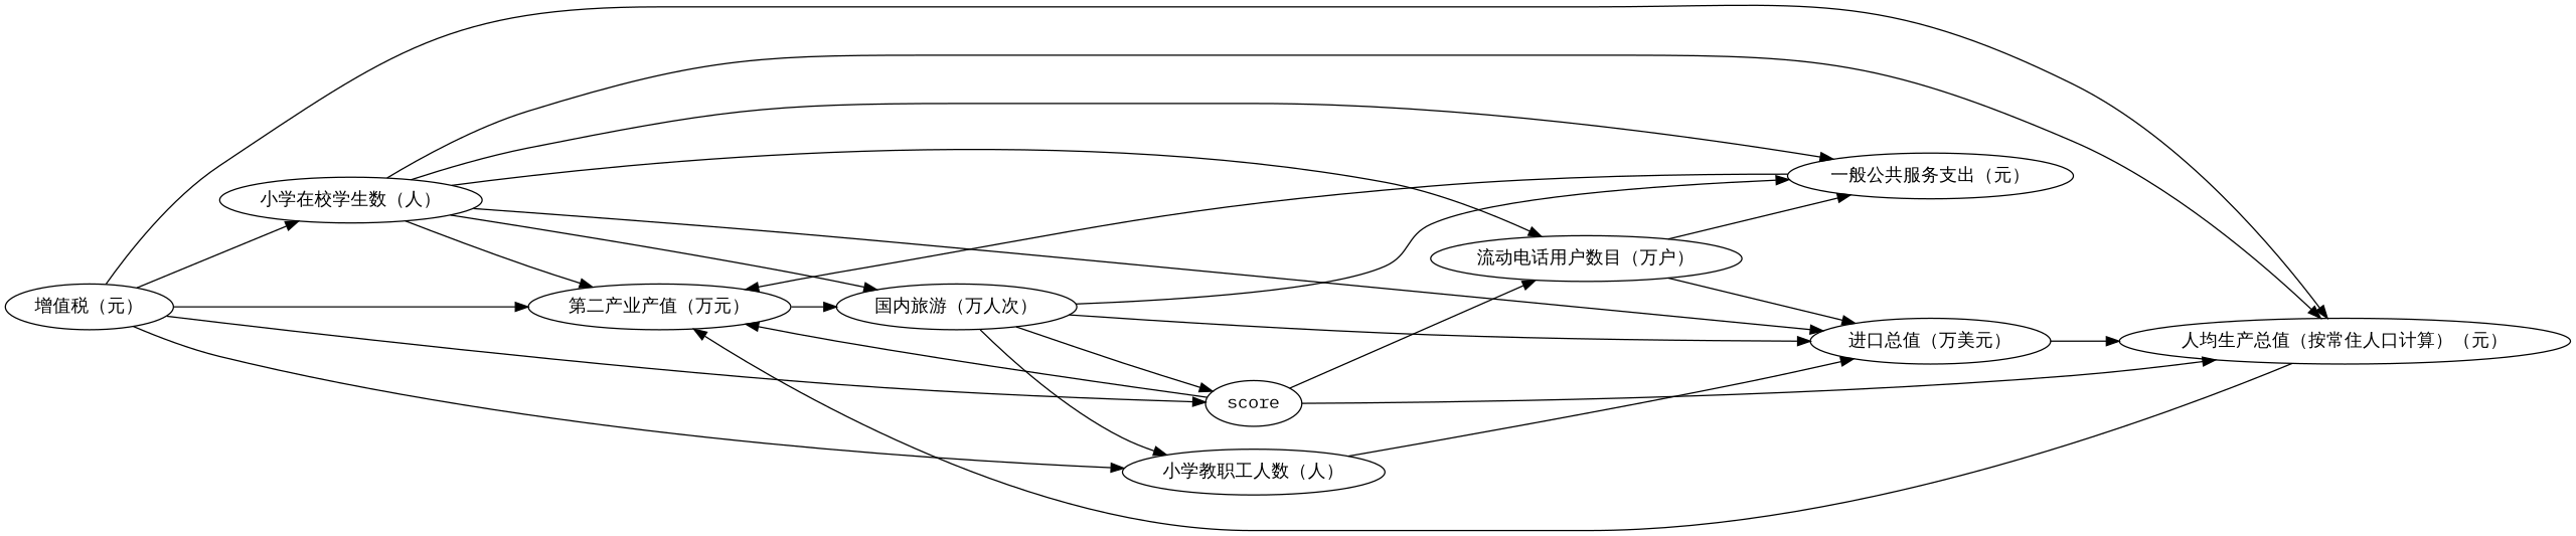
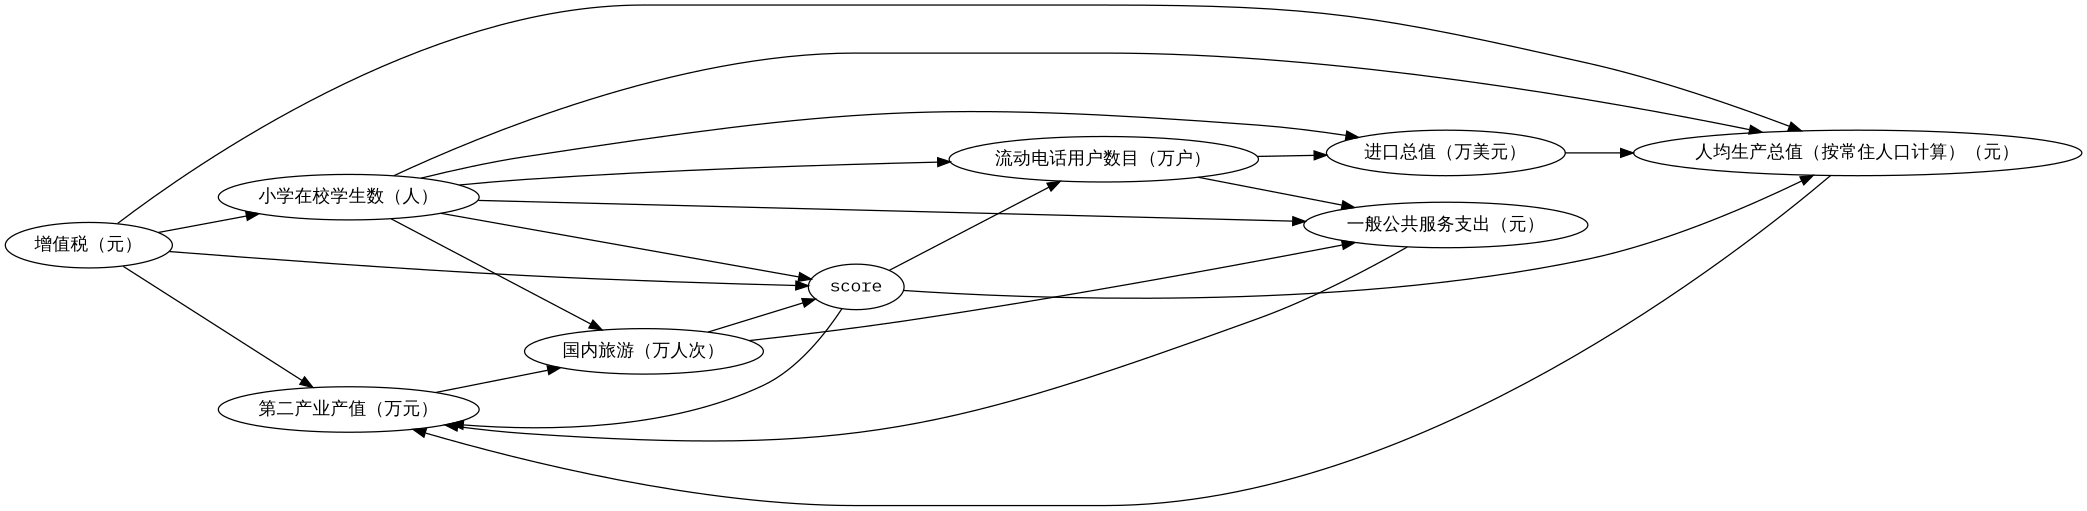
  digraph {
    fontname="IBM Plex Mono"
    rankdir=LR
    node [fontname="IBM Plex Mono"]
    edge [fontname="IBM Plex Mono"]
    n1 [label="第二产业产值（万元）"]
    n2 [label="国内旅游（万人次）"]
    n3 [label="人均生产总值（按常住人口计算）（元）"]
    n4 [label="小学在校学生数（人）"]
    n5 [label="进口总值（万美元）"]
    n6 [label="一般公共服务支出（元）"]
    n7 [label=score]
    n8 [label="流动电话用户数目（万户）"]
-   n9 [label="小学教职工人数（人）"]
    n10 [label="增值税（元）"]
    n1 -> n2
-   n2 -> n5
    n2 -> n6
    n2 -> n7
-   n2 -> n9
    n3 -> n1
    n4 -> n2
    n4 -> n3
    n4 -> n5
    n4 -> n6
-   n4 -> n1
+   n4 -> n7
    n4 -> n8
    n5 -> n3
    n6 -> n1
    n7 -> n1
    n7 -> n3
    n7 -> n8
    n8 -> n5
    n8 -> n6
-   n9 -> n5
    n10 -> n1
    n10 -> n3
    n10 -> n4
    n10 -> n7
-   n10 -> n9
  }
